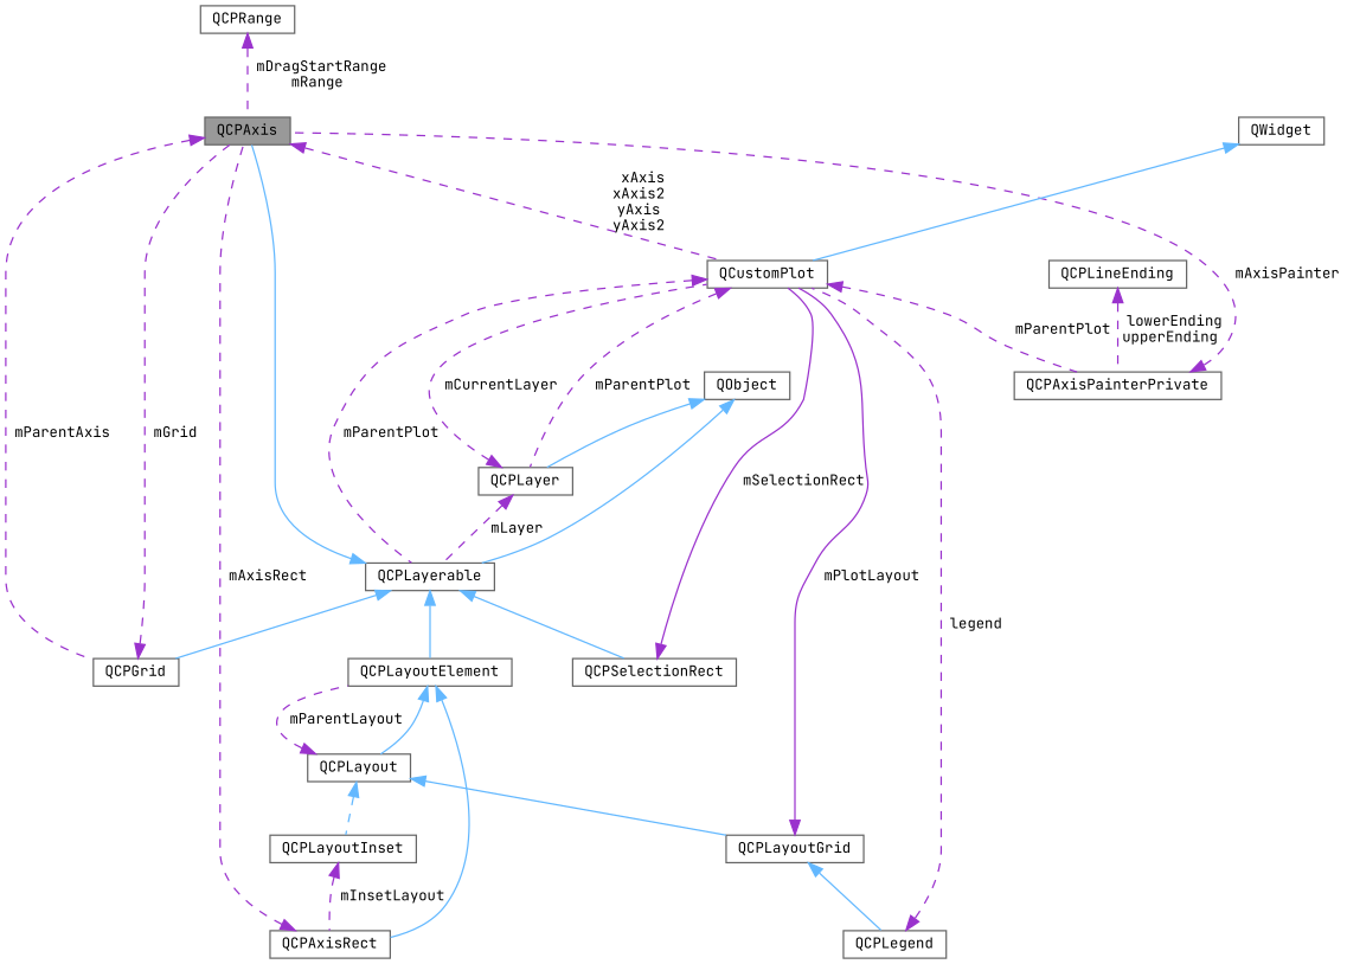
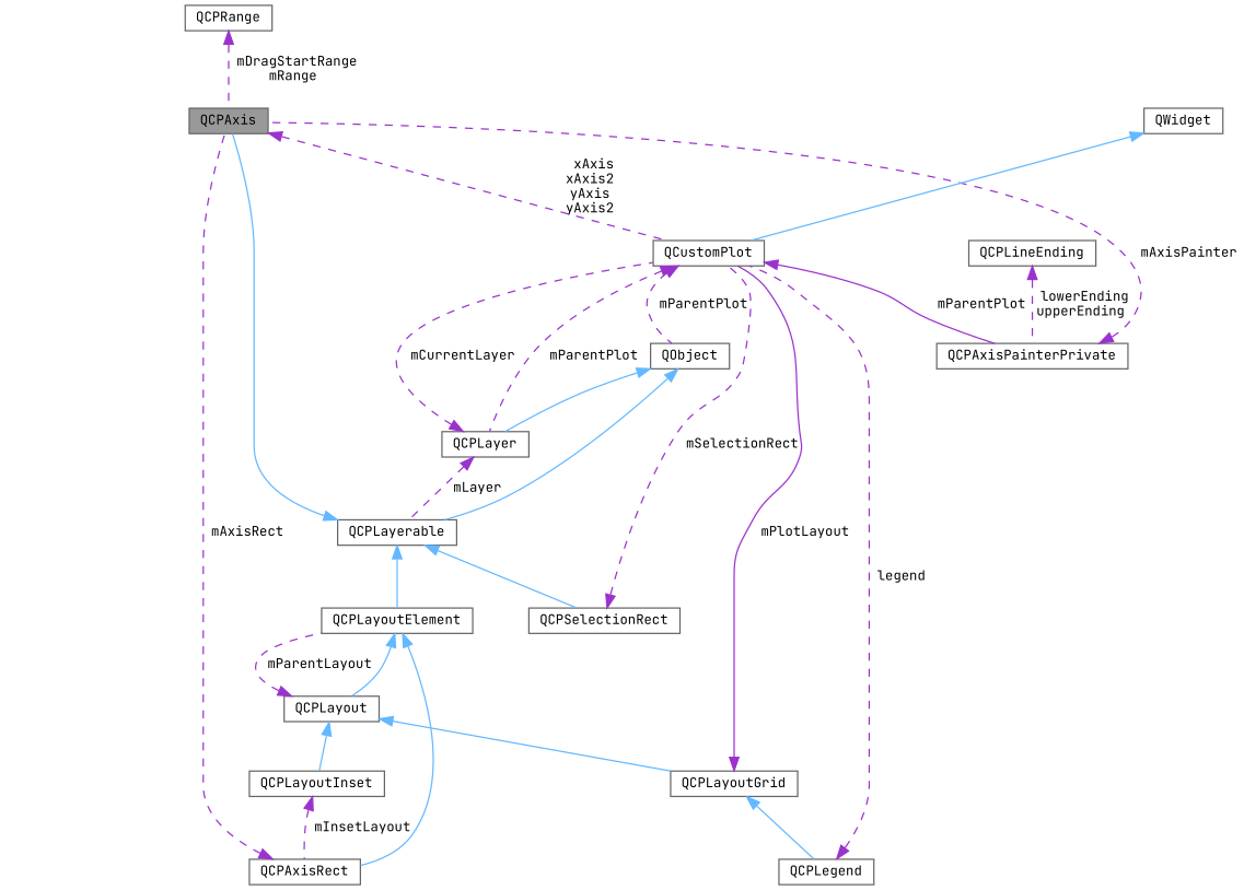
  digraph {
    fontname="JetBrains Mono"
    node [color=gray40 fillcolor=white fontname="JetBrains Mono" fontsize=10 shape=box style=filled]
    edge [color=darkorchid3 dir=back fontname="JetBrains Mono" fontsize=10 labelfontname=Helvetica labelfontsize=10 style=dashed]
    n1 [fillcolor=grey60 fontcolor=black height=0.2 label=QCPAxis width=0.4]
    n2 [height=0.2 label=QCustomPlot width=0.4]
-   n3 [height=0.2 label=QCPGrid width=0.4]
    n4 [height=0.2 label=QCPLayerable width=0.4]
    n5 [height=0.2 label=QCPLayer width=0.4]
    n6 [height=0.2 label=QCPAxisPainterPrivate width=0.4]
    n7 [height=0.2 label=QCPLayoutElement width=0.4]
    n8 [height=0.2 label=QCPSelectionRect width=0.4]
    n9 [height=0.2 label=QCPLayout width=0.4]
    n10 [height=0.2 label=QCPAxisRect width=0.4]
    n11 [height=0.2 label=QObject width=0.4]
    n12 [height=0.2 label=QWidget width=0.4]
    n13 [height=0.2 label=QCPLegend width=0.4]
    n14 [height=0.2 label=QCPLayoutGrid width=0.4]
    n15 [height=0.2 label=QCPLayoutInset width=0.4]
    n16 [height=0.2 label=QCPRange width=0.4]
    n17 [height=0.2 label=QCPLineEnding width=0.4]
    n1 -> n2 [label=" xAxis\nxAxis2\nyAxis\nyAxis2"]
-   n1 -> n3 [label=" mParentAxis"]
-   n2 -> n4 [label=" mParentPlot"]
+   n2 -> n11 [label=" mParentPlot"]
    n2 -> n5 [label=" mParentPlot"]
-   n2 -> n6 [label=" mParentPlot"]
-   n3 -> n1 [label=" mGrid"]
+   n2 -> n6 [label=" mParentPlot" style=solid]
    n4 -> n1 [color=steelblue1 style=solid]
-   n4 -> n3 [color=steelblue1 style=solid]
    n4 -> n7 [color=steelblue1 style=solid]
    n4 -> n8 [color=steelblue1 style=solid]
    n5 -> n2 [label=" mCurrentLayer"]
    n5 -> n4 [label=" mLayer"]
    n6 -> n1 [label=" mAxisPainter"]
    n7 -> n9 [color=steelblue1 style=solid]
    n7 -> n10 [color=steelblue1 style=solid]
-   n8 -> n2 [label=" mSelectionRect" style=solid]
+   n8 -> n2 [label=" mSelectionRect"]
    n9 -> n7 [label=" mParentLayout"]
    n9 -> n14 [color=steelblue1 style=solid]
-   n9 -> n15 [color=steelblue1]
+   n9 -> n15 [color=steelblue1 style=solid]
    n10 -> n1 [label=" mAxisRect"]
    n11 -> n4 [color=steelblue1 style=solid]
    n11 -> n5 [color=steelblue1 style=solid]
    n12 -> n2 [color=steelblue1 style=solid]
    n13 -> n2 [label=" legend"]
    n14 -> n2 [label=" mPlotLayout" style=solid]
    n14 -> n13 [color=steelblue1 style=solid]
    n15 -> n10 [label=" mInsetLayout"]
    n16 -> n1 [label=" mDragStartRange\nmRange"]
    n17 -> n6 [label=" lowerEnding\nupperEnding"]
  }
